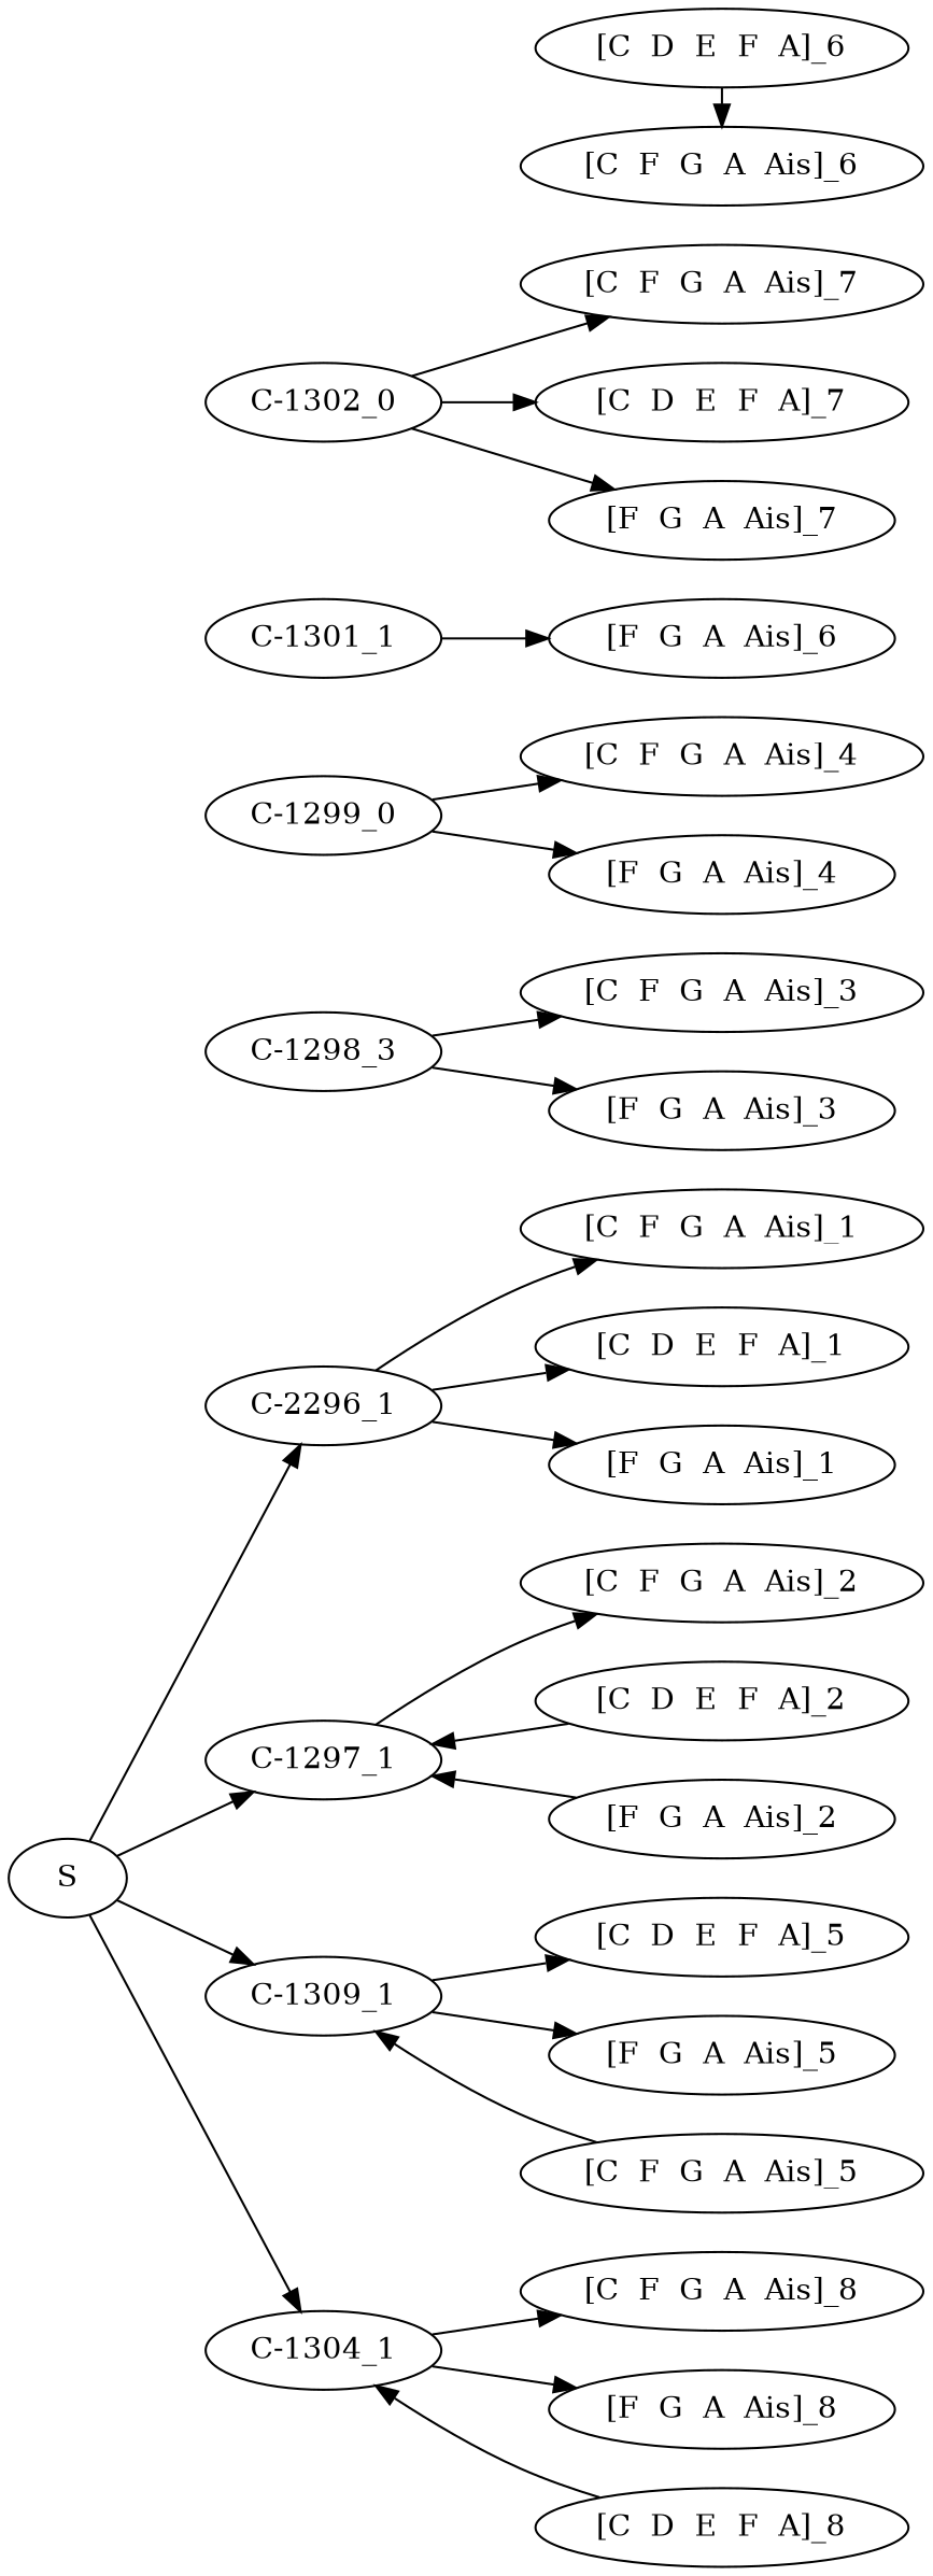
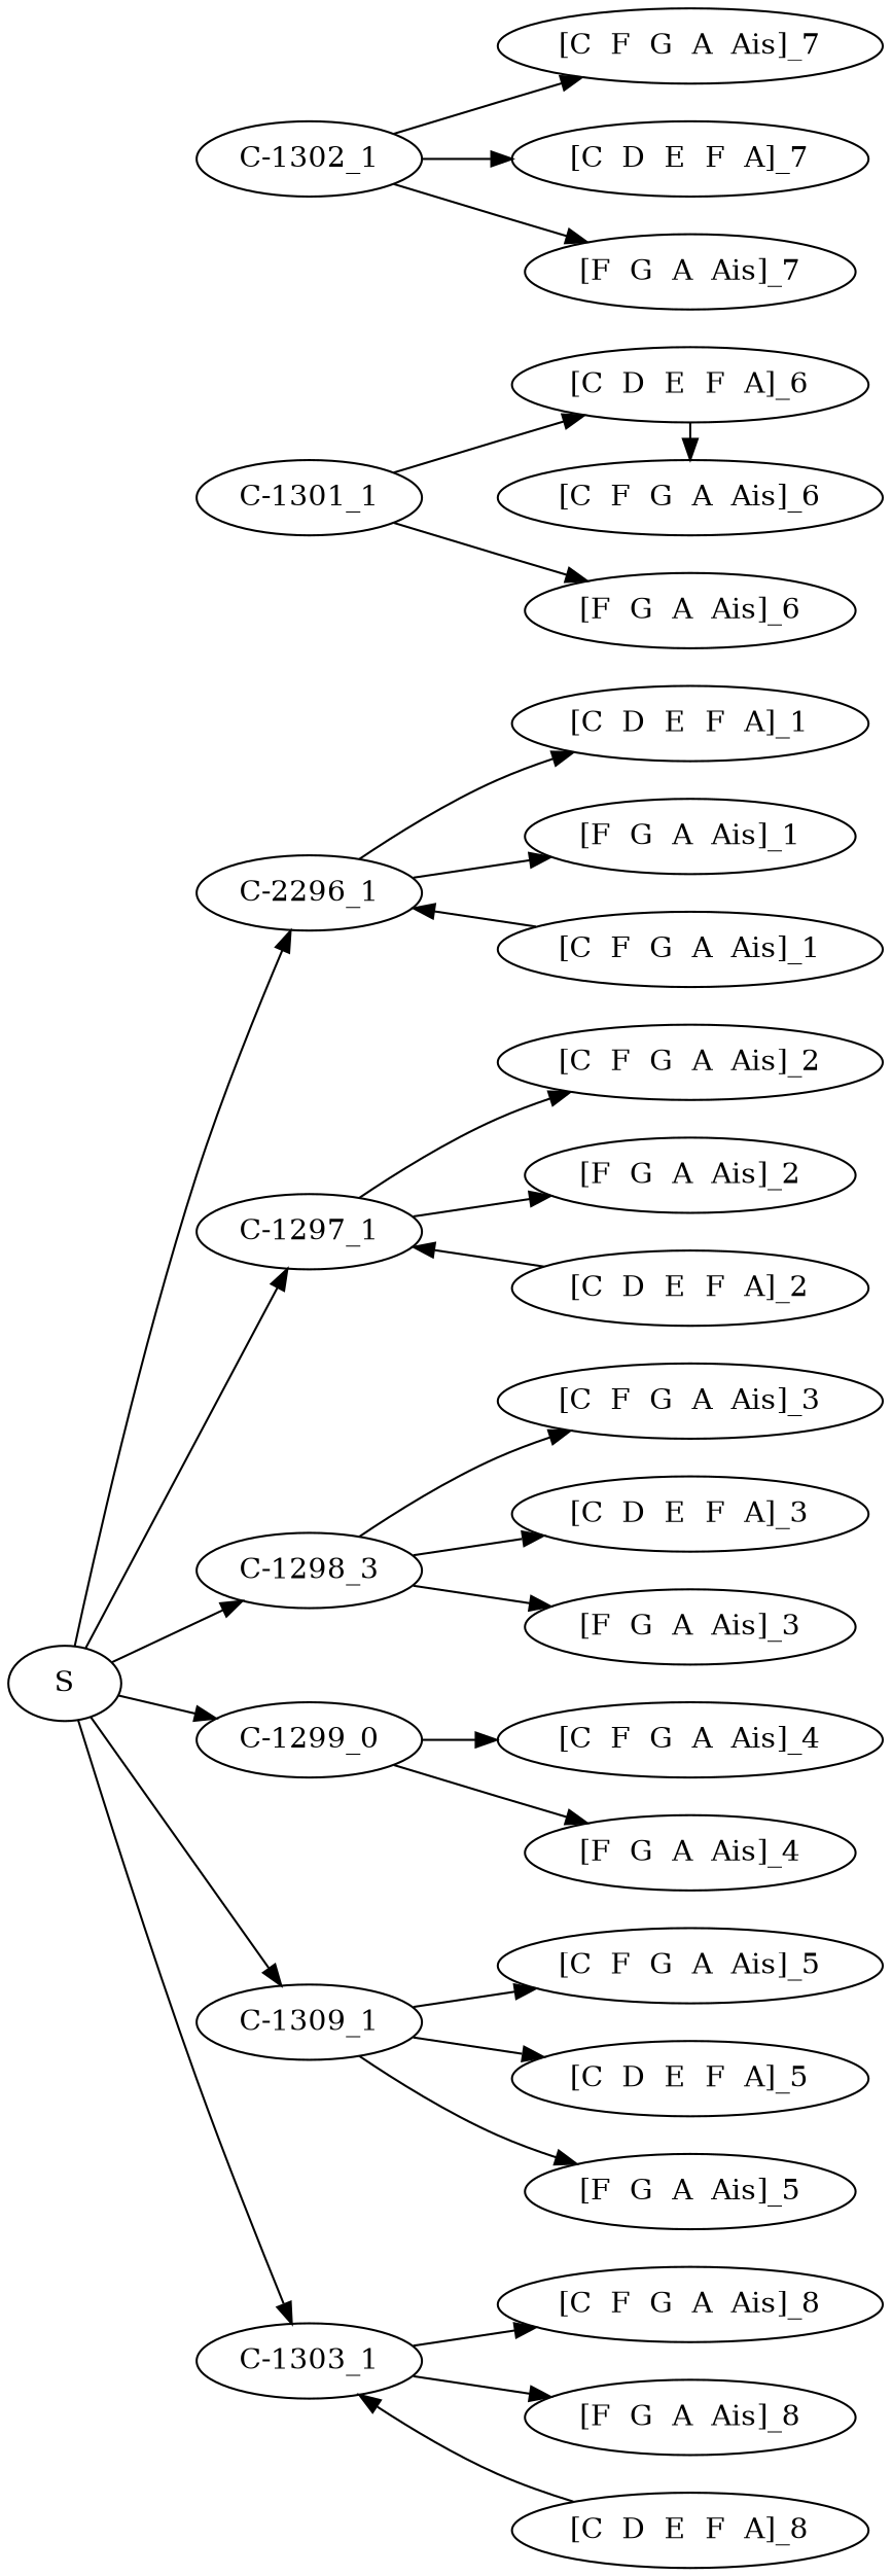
  digraph {
    rankdir=LR
    S
    n2 [label="C-2296_1"]
    "C-1297_1"
    n4 [label="C-1298_3"]
    n5 [label="C-1299_0"]
    n6 [label="C-1309_1"]
    "C-1301_1"
-   "C-1302_1" [label="C-1302_0"]
-   "C-1303_1" [label="C-1304_1"]
+   "C-1302_1"
+   "C-1303_1"
    "[C  F  G  A  Ais]_1"
    "[C  D  E  F  A]_1"
    "[F  G  A  Ais]_1"
    "[C  F  G  A  Ais]_2"
    "[C  D  E  F  A]_2"
    "[F  G  A  Ais]_2"
    "[C  F  G  A  Ais]_3"
+   "[C  D  E  F  A]_3"
    "[F  G  A  Ais]_3"
    "[C  F  G  A  Ais]_4"
    "[F  G  A  Ais]_4"
    "[C  F  G  A  Ais]_5"
    "[C  D  E  F  A]_5"
    "[F  G  A  Ais]_5"
    "[C  F  G  A  Ais]_6"
    "[C  D  E  F  A]_6"
    "[F  G  A  Ais]_6"
    "[C  F  G  A  Ais]_7"
    "[C  D  E  F  A]_7"
    "[F  G  A  Ais]_7"
    "[C  F  G  A  Ais]_8"
    "[C  D  E  F  A]_8"
    "[F  G  A  Ais]_8"
    subgraph sub_1 {
      rank=min
      S
    }
    subgraph sub_2 {
      rank=same
      n2
      "C-1297_1"
      n4
      n5
      n6
      "C-1301_1"
      "C-1302_1"
      "C-1303_1"
    }
    subgraph sub_3 {
      rank=same
      "[C  F  G  A  Ais]_1"
      "[C  D  E  F  A]_1"
      "[F  G  A  Ais]_1"
      "[C  F  G  A  Ais]_2"
      "[C  D  E  F  A]_2"
      "[F  G  A  Ais]_2"
      "[C  F  G  A  Ais]_3"
+     "[C  D  E  F  A]_3"
      "[F  G  A  Ais]_3"
      "[C  F  G  A  Ais]_4"
      "[F  G  A  Ais]_4"
      "[C  F  G  A  Ais]_5"
      "[C  D  E  F  A]_5"
      "[F  G  A  Ais]_5"
      "[C  F  G  A  Ais]_6"
      "[C  D  E  F  A]_6"
      "[F  G  A  Ais]_6"
      "[C  F  G  A  Ais]_7"
      "[C  D  E  F  A]_7"
      "[F  G  A  Ais]_7"
      "[C  F  G  A  Ais]_8"
      "[C  D  E  F  A]_8"
      "[F  G  A  Ais]_8"
    }
    S -> n2
    S -> "C-1297_1"
+   S -> n4
+   S -> n5
    S -> n6
    S -> "C-1303_1"
-   n2 -> "[C  F  G  A  Ais]_1"
+   "[C  F  G  A  Ais]_1" -> n2
    n2 -> "[C  D  E  F  A]_1"
    n2 -> "[F  G  A  Ais]_1"
    "C-1297_1" -> "[C  F  G  A  Ais]_2"
-   "[F  G  A  Ais]_2" -> "C-1297_1"
+   "C-1297_1" -> "[F  G  A  Ais]_2"
    n4 -> "[C  F  G  A  Ais]_3"
+   n4 -> "[C  D  E  F  A]_3"
    n4 -> "[F  G  A  Ais]_3"
    n5 -> "[C  F  G  A  Ais]_4"
    n5 -> "[F  G  A  Ais]_4"
-   "[C  F  G  A  Ais]_5" -> n6
+   n6 -> "[C  F  G  A  Ais]_5"
    n6 -> "[C  D  E  F  A]_5"
    n6 -> "[F  G  A  Ais]_5"
+   "C-1301_1" -> "[C  D  E  F  A]_6"
    "C-1301_1" -> "[F  G  A  Ais]_6"
    "C-1302_1" -> "[C  F  G  A  Ais]_7"
    "C-1302_1" -> "[C  D  E  F  A]_7"
    "C-1302_1" -> "[F  G  A  Ais]_7"
    "C-1303_1" -> "[C  F  G  A  Ais]_8"
    "C-1303_1" -> "[F  G  A  Ais]_8"
    "[C  D  E  F  A]_2" -> "C-1297_1"
    "[C  D  E  F  A]_6" -> "[C  F  G  A  Ais]_6"
    "[C  D  E  F  A]_8" -> "C-1303_1"
  }
